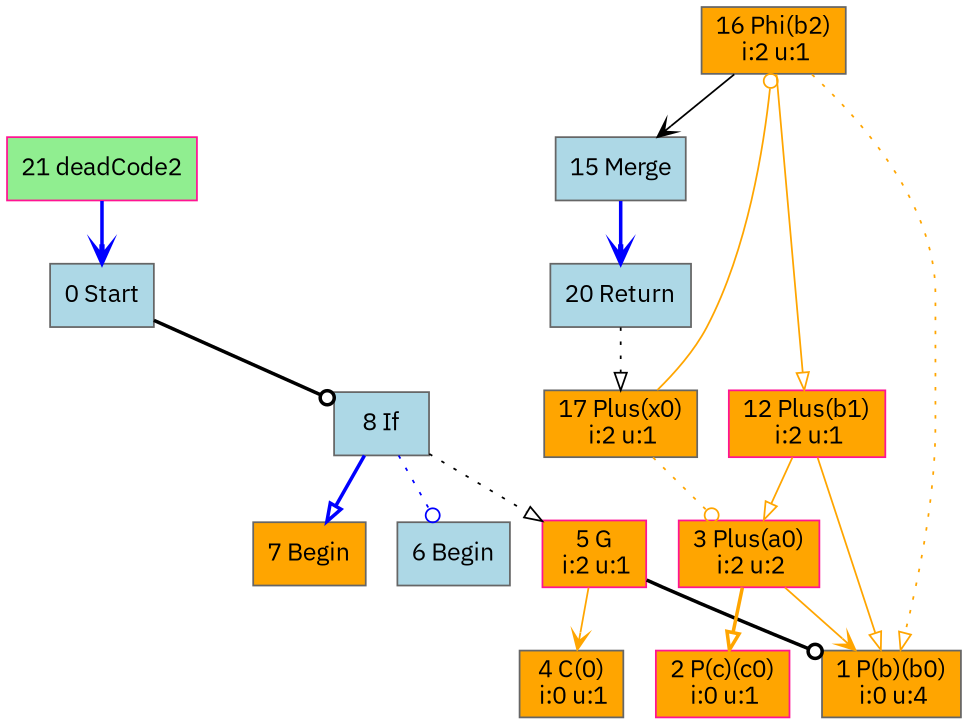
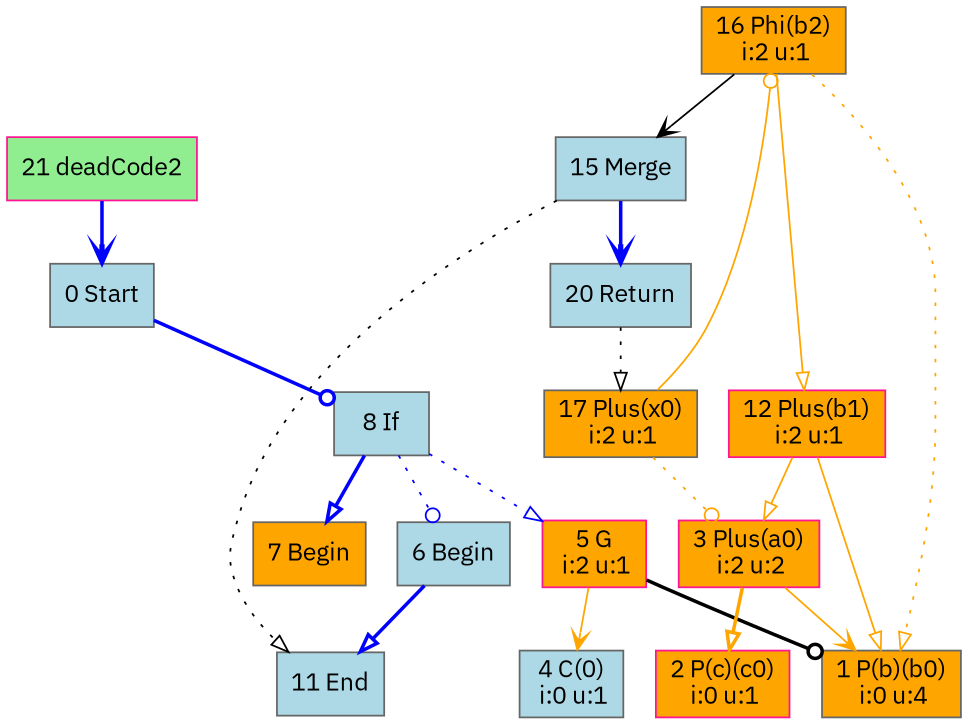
  digraph {
    fontname="IBM Plex Sans"
    node [color=gray40 fillcolor=orange fontname="IBM Plex Sans" shape=box style=filled]
    edge [arrowhead=onormal color=orange fontname="IBM Plex Sans" style=bold]
    n1 [fillcolor=lightblue label="0 Start\n"]
    n2 [fillcolor=lightblue label="8 If\n"]
    n3 [color=deeppink label="5 G\n i:2 u:1"]
    n4 [fillcolor=lightblue label="6 Begin\n"]
    n5 [label="7 Begin\n"]
    n6 [label="1 P(b)(b0)\n i:0 u:4"]
    n7 [color=deeppink label="2 P(c)(c0)\n i:0 u:1"]
    n8 [color=deeppink label="3 Plus(a0)\n i:2 u:2"]
-   n9 [label="4 C(0)\n i:0 u:1"]
+   n9 [fillcolor=lightblue label="4 C(0)\n i:0 u:1"]
+   n10 [fillcolor=lightblue label="11 End\n"]
    n11 [color=deeppink label="12 Plus(b1)\n i:2 u:1"]
    n12 [fillcolor=lightblue label="15 Merge\n"]
    n13 [fillcolor=lightblue label="20 Return\n"]
    n14 [label="17 Plus(x0)\n i:2 u:1"]
    n15 [label="16 Phi(b2)\n i:2 u:1"]
    n16 [color=deeppink fillcolor=lightgreen label="21 deadCode2\n"]
-   n1 -> n2 [arrowhead=odot color=black]
-   n2 -> n3 [style=dotted color=""]
+   n1 -> n2 [arrowhead=odot color=blue]
+   n2 -> n3 [style=dotted color=blue]
    n2 -> n4 [arrowhead=odot color=blue style=dotted]
    n2 -> n5 [color=blue]
    n3 -> n6 [arrowhead=odot color=black]
    n3 -> n9 [arrowhead=vee style=solid]
+   n4 -> n10 [color=blue]
    n8 -> n6 [arrowhead=vee style=solid]
    n8 -> n7
    n11 -> n6 [style=solid]
    n11 -> n8 [style=solid]
+   n12 -> n10 [style=dotted color=""]
    n12 -> n13 [arrowhead=vee color=blue]
    n13 -> n14 [style=dotted color=""]
    n14 -> n8 [arrowhead=odot style=dotted]
    n14 -> n15 [arrowhead=odot style=solid]
    n15 -> n6 [style=dotted]
    n15 -> n11 [style=solid]
    n15 -> n12 [arrowhead=vee style=solid color=""]
    n16 -> n1 [arrowhead=vee color=blue]
  }
